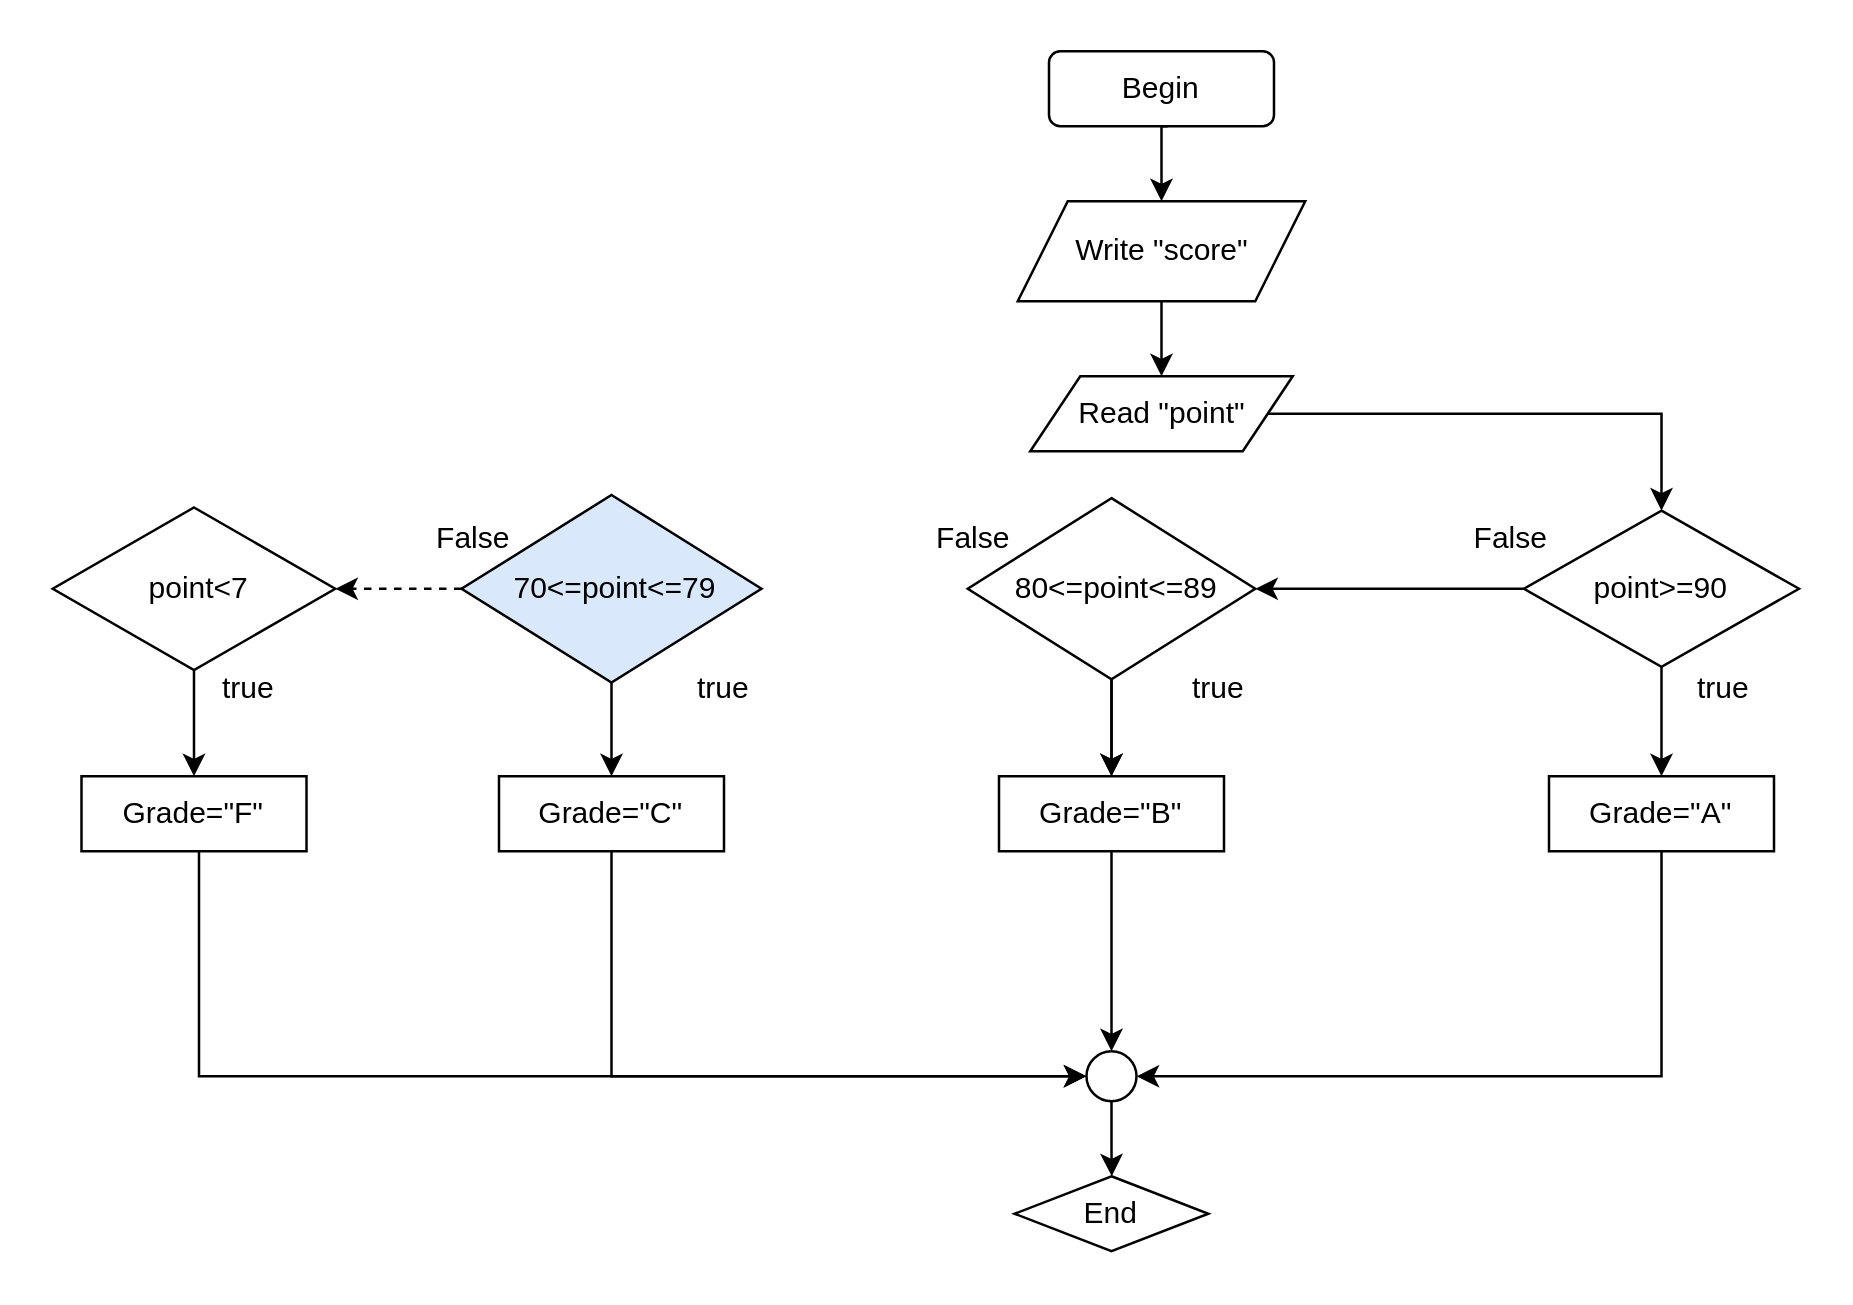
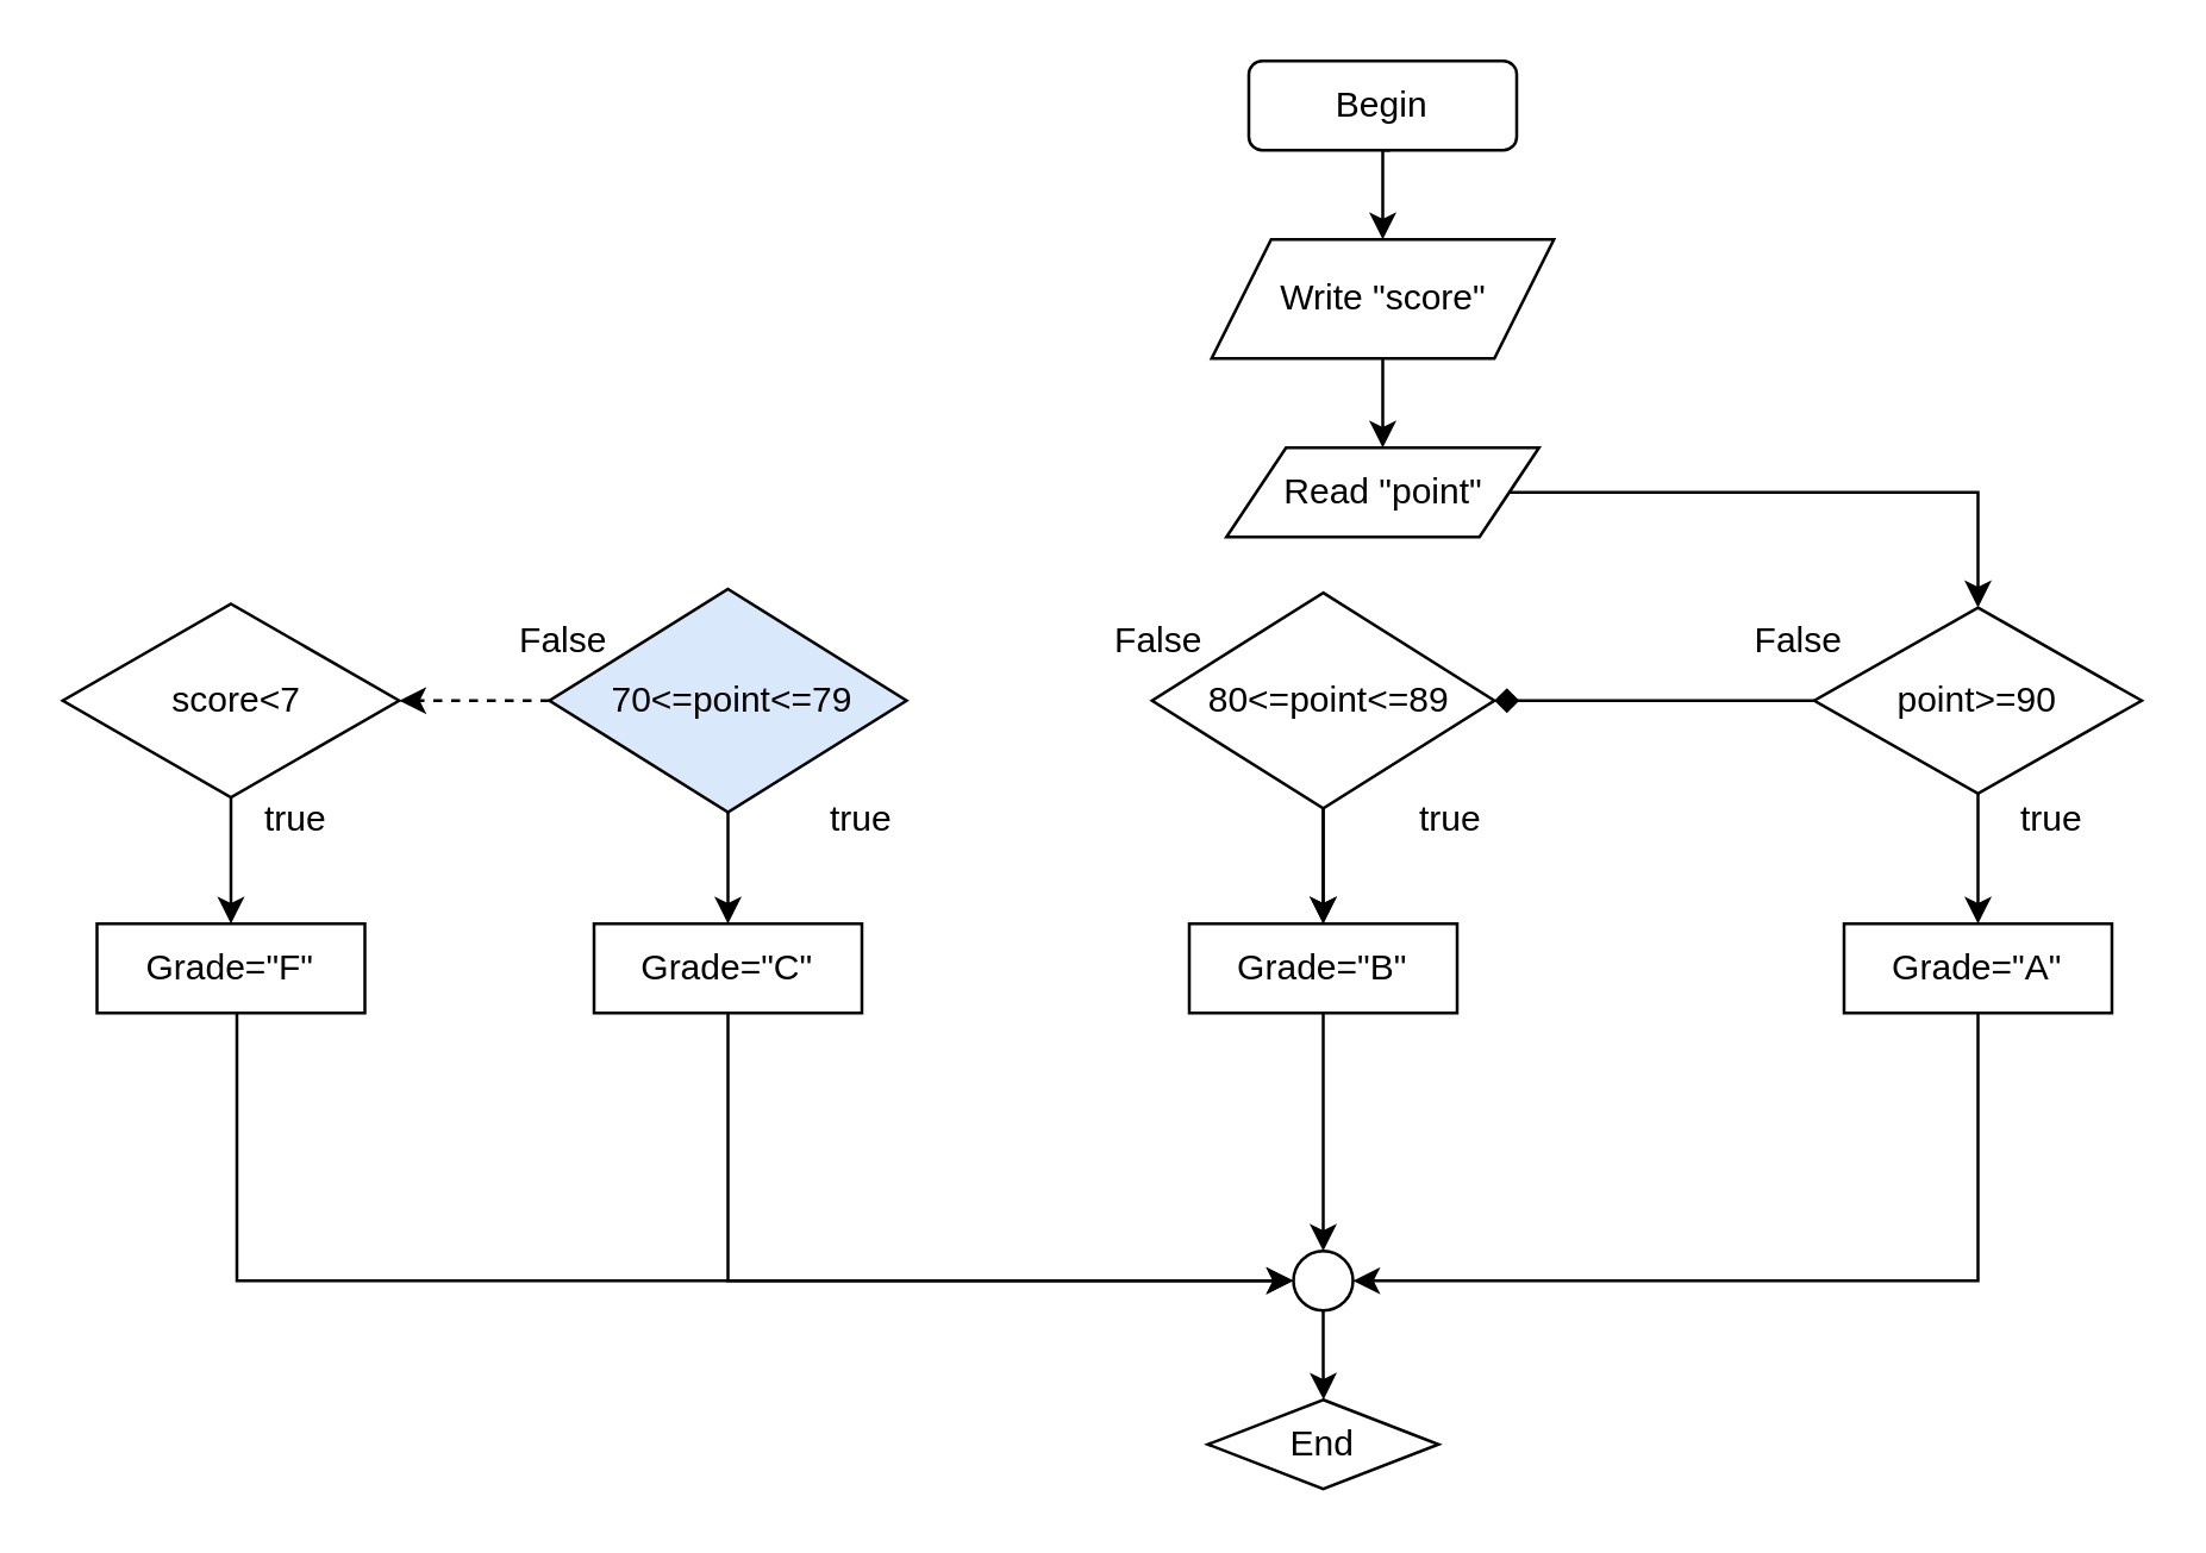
  <mxCell id="0" />
  <mxCell id="1" parent="0" />
  <mxCell id="2" value="" style="edgeStyle=orthogonalEdgeStyle;rounded=0;orthogonalLoop=1;jettySize=auto;html=1;" edge="1" parent="1" target="5"><mxGeometry relative="1" as="geometry"><mxPoint x="466.5" y="50" as="sourcePoint" /><Array as="points"><mxPoint x="464" y="50" /></Array></mxGeometry></mxCell>
  <mxCell id="3" value="Begin" style="rounded=1;whiteSpace=wrap;html=1;" vertex="1" parent="1"><mxGeometry x="419" y="20" width="90" height="30" as="geometry" /></mxCell>
  <mxCell id="4" value="" style="edgeStyle=orthogonalEdgeStyle;rounded=0;orthogonalLoop=1;jettySize=auto;html=1;" edge="1" parent="1" source="5" target="7"><mxGeometry relative="1" as="geometry" /></mxCell>
  <mxCell id="5" value="Write &quot;score&quot;" style="shape=parallelogram;perimeter=parallelogramPerimeter;whiteSpace=wrap;html=1;fixedSize=1;" vertex="1" parent="1"><mxGeometry x="406.5" y="80" width="115" height="40" as="geometry" /></mxCell>
  <mxCell id="6" value="" style="edgeStyle=orthogonalEdgeStyle;rounded=0;orthogonalLoop=1;jettySize=auto;html=1;" edge="1" parent="1" source="7" target="10"><mxGeometry relative="1" as="geometry" /></mxCell>
  <mxCell id="7" value="Read &quot;point&quot;" style="shape=parallelogram;perimeter=parallelogramPerimeter;whiteSpace=wrap;html=1;fixedSize=1;" vertex="1" parent="1"><mxGeometry x="411.5" y="150" width="105" height="30" as="geometry" /></mxCell>
  <mxCell id="8" value="" style="edgeStyle=orthogonalEdgeStyle;rounded=0;orthogonalLoop=1;jettySize=auto;html=1;" edge="1" parent="1" source="10" target="12"><mxGeometry relative="1" as="geometry" /></mxCell>
- <mxCell id="9" value="" style="edgeStyle=orthogonalEdgeStyle;rounded=0;orthogonalLoop=1;jettySize=auto;html=1;" edge="1" parent="1" source="10" target="14"><mxGeometry relative="1" as="geometry" /></mxCell>
+ <mxCell id="9" value="" style="edgeStyle=orthogonalEdgeStyle;rounded=0;orthogonalLoop=1;jettySize=auto;html=1;endArrow=diamond;" edge="1" parent="1" source="10" target="14"><mxGeometry relative="1" as="geometry" /></mxCell>
  <mxCell id="10" value="point&amp;gt;=90" style="rhombus;whiteSpace=wrap;html=1;" vertex="1" parent="1"><mxGeometry x="609" y="203.75" width="110" height="62.5" as="geometry" /></mxCell>
  <mxCell id="11" style="edgeStyle=orthogonalEdgeStyle;rounded=0;orthogonalLoop=1;jettySize=auto;html=1;entryX=1;entryY=0.5;entryDx=0;entryDy=0;" edge="1" parent="1" source="12" target="30"><mxGeometry relative="1" as="geometry"><Array as="points"><mxPoint x="664" y="430" /></Array></mxGeometry></mxCell>
  <mxCell id="12" value="Grade=&quot;A&quot;" style="rounded=0;whiteSpace=wrap;html=1;" vertex="1" parent="1"><mxGeometry x="619" y="310" width="90" height="30" as="geometry" /></mxCell>
  <mxCell id="13" value="" style="edgeStyle=orthogonalEdgeStyle;rounded=0;orthogonalLoop=1;jettySize=auto;html=1;" edge="1" parent="1" source="14" target="28"><mxGeometry relative="1" as="geometry" /></mxCell>
  <mxCell id="14" value="&amp;nbsp;80&amp;lt;=point&amp;lt;=89" style="rhombus;whiteSpace=wrap;html=1;" vertex="1" parent="1"><mxGeometry x="386.5" y="198.75" width="115" height="72.5" as="geometry" /></mxCell>
  <mxCell id="15" value="true" style="text;html=1;strokeColor=none;fillColor=none;align=center;verticalAlign=middle;whiteSpace=wrap;rounded=0;" vertex="1" parent="1"><mxGeometry x="456.5" y="260" width="60" height="30" as="geometry" /></mxCell>
  <mxCell id="16" value="False" style="text;html=1;strokeColor=none;fillColor=none;align=center;verticalAlign=middle;whiteSpace=wrap;rounded=0;" vertex="1" parent="1"><mxGeometry x="359" y="200" width="60" height="30" as="geometry" /></mxCell>
  <mxCell id="17" value="False" style="text;html=1;strokeColor=none;fillColor=none;align=center;verticalAlign=middle;whiteSpace=wrap;rounded=0;" vertex="1" parent="1"><mxGeometry x="159" y="200" width="60" height="30" as="geometry" /></mxCell>
  <mxCell id="18" value="true" style="text;html=1;strokeColor=none;fillColor=none;align=center;verticalAlign=middle;whiteSpace=wrap;rounded=0;" vertex="1" parent="1"><mxGeometry x="659" y="260" width="60" height="30" as="geometry" /></mxCell>
  <mxCell id="19" value="" style="edgeStyle=orthogonalEdgeStyle;rounded=0;orthogonalLoop=1;jettySize=auto;html=1;" edge="1" parent="1" source="21" target="25"><mxGeometry relative="1" as="geometry" /></mxCell>
  <mxCell id="20" value="" style="edgeStyle=orthogonalEdgeStyle;rounded=0;orthogonalLoop=1;jettySize=auto;html=1;dashed=1;" edge="1" parent="1" source="21" target="32"><mxGeometry relative="1" as="geometry" /></mxCell>
  <mxCell id="21" value="&amp;nbsp;70&amp;lt;=point&amp;lt;=79" style="rhombus;whiteSpace=wrap;html=1;fillColor=#dae8fc;" vertex="1" parent="1"><mxGeometry x="184" y="197.5" width="120" height="75" as="geometry" /></mxCell>
  <mxCell id="22" value="False" style="text;html=1;strokeColor=none;fillColor=none;align=center;verticalAlign=middle;whiteSpace=wrap;rounded=0;" vertex="1" parent="1"><mxGeometry x="574" y="200" width="60" height="30" as="geometry" /></mxCell>
  <mxCell id="23" value="true" style="text;html=1;strokeColor=none;fillColor=none;align=center;verticalAlign=middle;whiteSpace=wrap;rounded=0;" vertex="1" parent="1"><mxGeometry x="259" y="260" width="60" height="30" as="geometry" /></mxCell>
  <mxCell id="24" style="edgeStyle=orthogonalEdgeStyle;rounded=0;orthogonalLoop=1;jettySize=auto;html=1;entryX=0;entryY=0.5;entryDx=0;entryDy=0;" edge="1" parent="1" source="25" target="30"><mxGeometry relative="1" as="geometry"><Array as="points"><mxPoint x="244" y="430" /></Array></mxGeometry></mxCell>
  <mxCell id="25" value="Grade=&quot;C&quot;" style="rounded=0;whiteSpace=wrap;html=1;" vertex="1" parent="1"><mxGeometry x="199" y="310" width="90" height="30" as="geometry" /></mxCell>
  <mxCell id="26" value="" style="edgeStyle=orthogonalEdgeStyle;rounded=0;orthogonalLoop=1;jettySize=auto;html=1;" edge="1" parent="1" source="14" target="28"><mxGeometry relative="1" as="geometry"><mxPoint x="304" y="280" as="sourcePoint" /><mxPoint x="314" y="360" as="targetPoint" /></mxGeometry></mxCell>
  <mxCell id="27" value="" style="edgeStyle=orthogonalEdgeStyle;rounded=0;orthogonalLoop=1;jettySize=auto;html=1;" edge="1" parent="1" source="28" target="30"><mxGeometry relative="1" as="geometry" /></mxCell>
  <mxCell id="28" value="Grade=&quot;B&quot;" style="rounded=0;whiteSpace=wrap;html=1;" vertex="1" parent="1"><mxGeometry x="399" y="310" width="90" height="30" as="geometry" /></mxCell>
  <mxCell id="29" value="" style="edgeStyle=orthogonalEdgeStyle;rounded=0;orthogonalLoop=1;jettySize=auto;html=1;" edge="1" parent="1" source="30" target="36"><mxGeometry relative="1" as="geometry" /></mxCell>
  <mxCell id="30" value="" style="ellipse;whiteSpace=wrap;html=1;aspect=fixed;" vertex="1" parent="1"><mxGeometry x="434" y="420" width="20" height="20" as="geometry" /></mxCell>
  <mxCell id="31" value="" style="edgeStyle=orthogonalEdgeStyle;rounded=0;orthogonalLoop=1;jettySize=auto;html=1;" edge="1" parent="1" source="32" target="34"><mxGeometry relative="1" as="geometry" /></mxCell>
- <mxCell id="32" value="&amp;nbsp;point&amp;lt;7" style="rhombus;whiteSpace=wrap;html=1;" vertex="1" parent="1"><mxGeometry x="20.5" y="202.5" width="113" height="65" as="geometry" /></mxCell>
+ <mxCell id="32" value="&amp;nbsp;score&amp;lt;7" style="rhombus;whiteSpace=wrap;html=1;" vertex="1" parent="1"><mxGeometry x="20.5" y="202.5" width="113" height="65" as="geometry" /></mxCell>
  <mxCell id="33" style="edgeStyle=orthogonalEdgeStyle;rounded=0;orthogonalLoop=1;jettySize=auto;html=1;entryX=0;entryY=0.5;entryDx=0;entryDy=0;" edge="1" parent="1" source="34" target="30"><mxGeometry relative="1" as="geometry"><Array as="points"><mxPoint x="79" y="430" /></Array></mxGeometry></mxCell>
  <mxCell id="34" value="Grade=&quot;F&quot;" style="rounded=0;whiteSpace=wrap;html=1;" vertex="1" parent="1"><mxGeometry x="32" y="310" width="90" height="30" as="geometry" /></mxCell>
  <mxCell id="35" value="true" style="text;html=1;strokeColor=none;fillColor=none;align=center;verticalAlign=middle;whiteSpace=wrap;rounded=0;" vertex="1" parent="1"><mxGeometry x="69" y="260" width="60" height="30" as="geometry" /></mxCell>
  <mxCell id="36" value="End" style="rhombus;whiteSpace=wrap;html=1;" vertex="1" parent="1"><mxGeometry x="405.25" y="470" width="77.5" height="30" as="geometry" /></mxCell>
